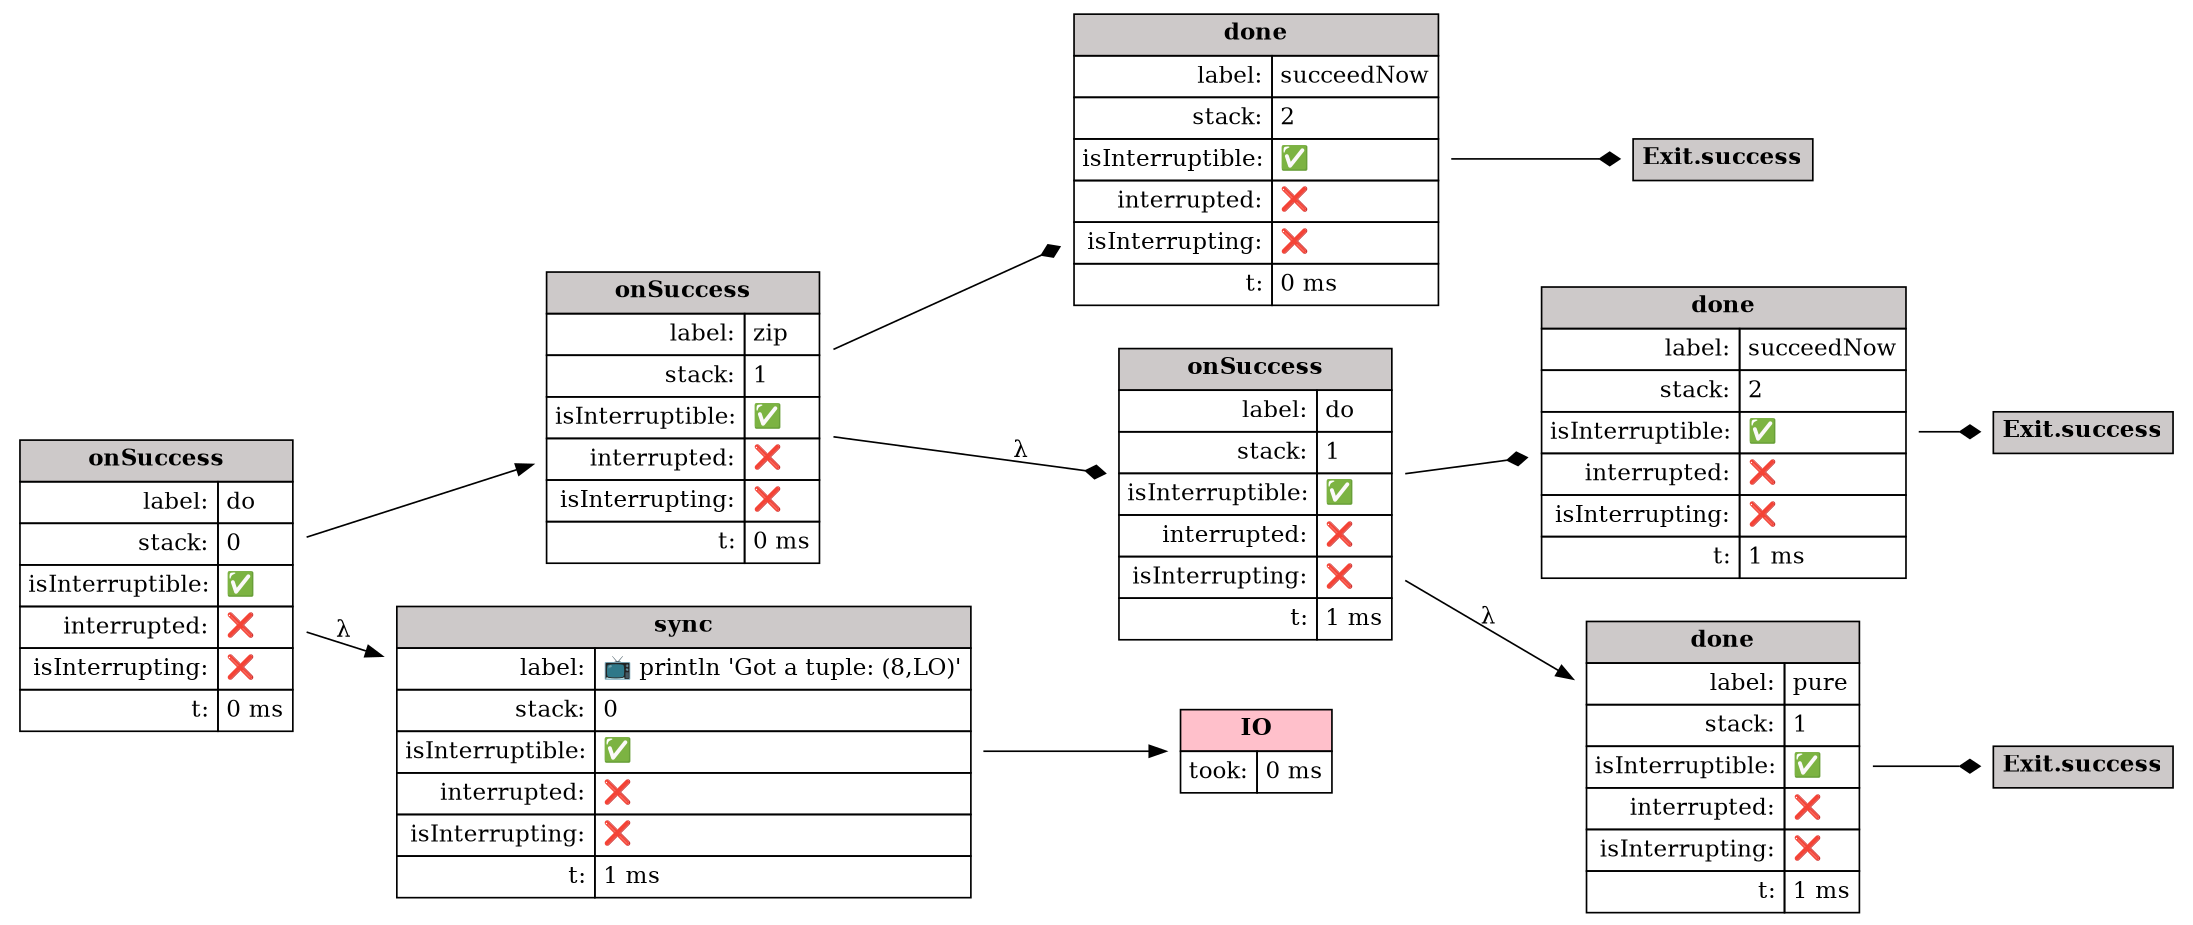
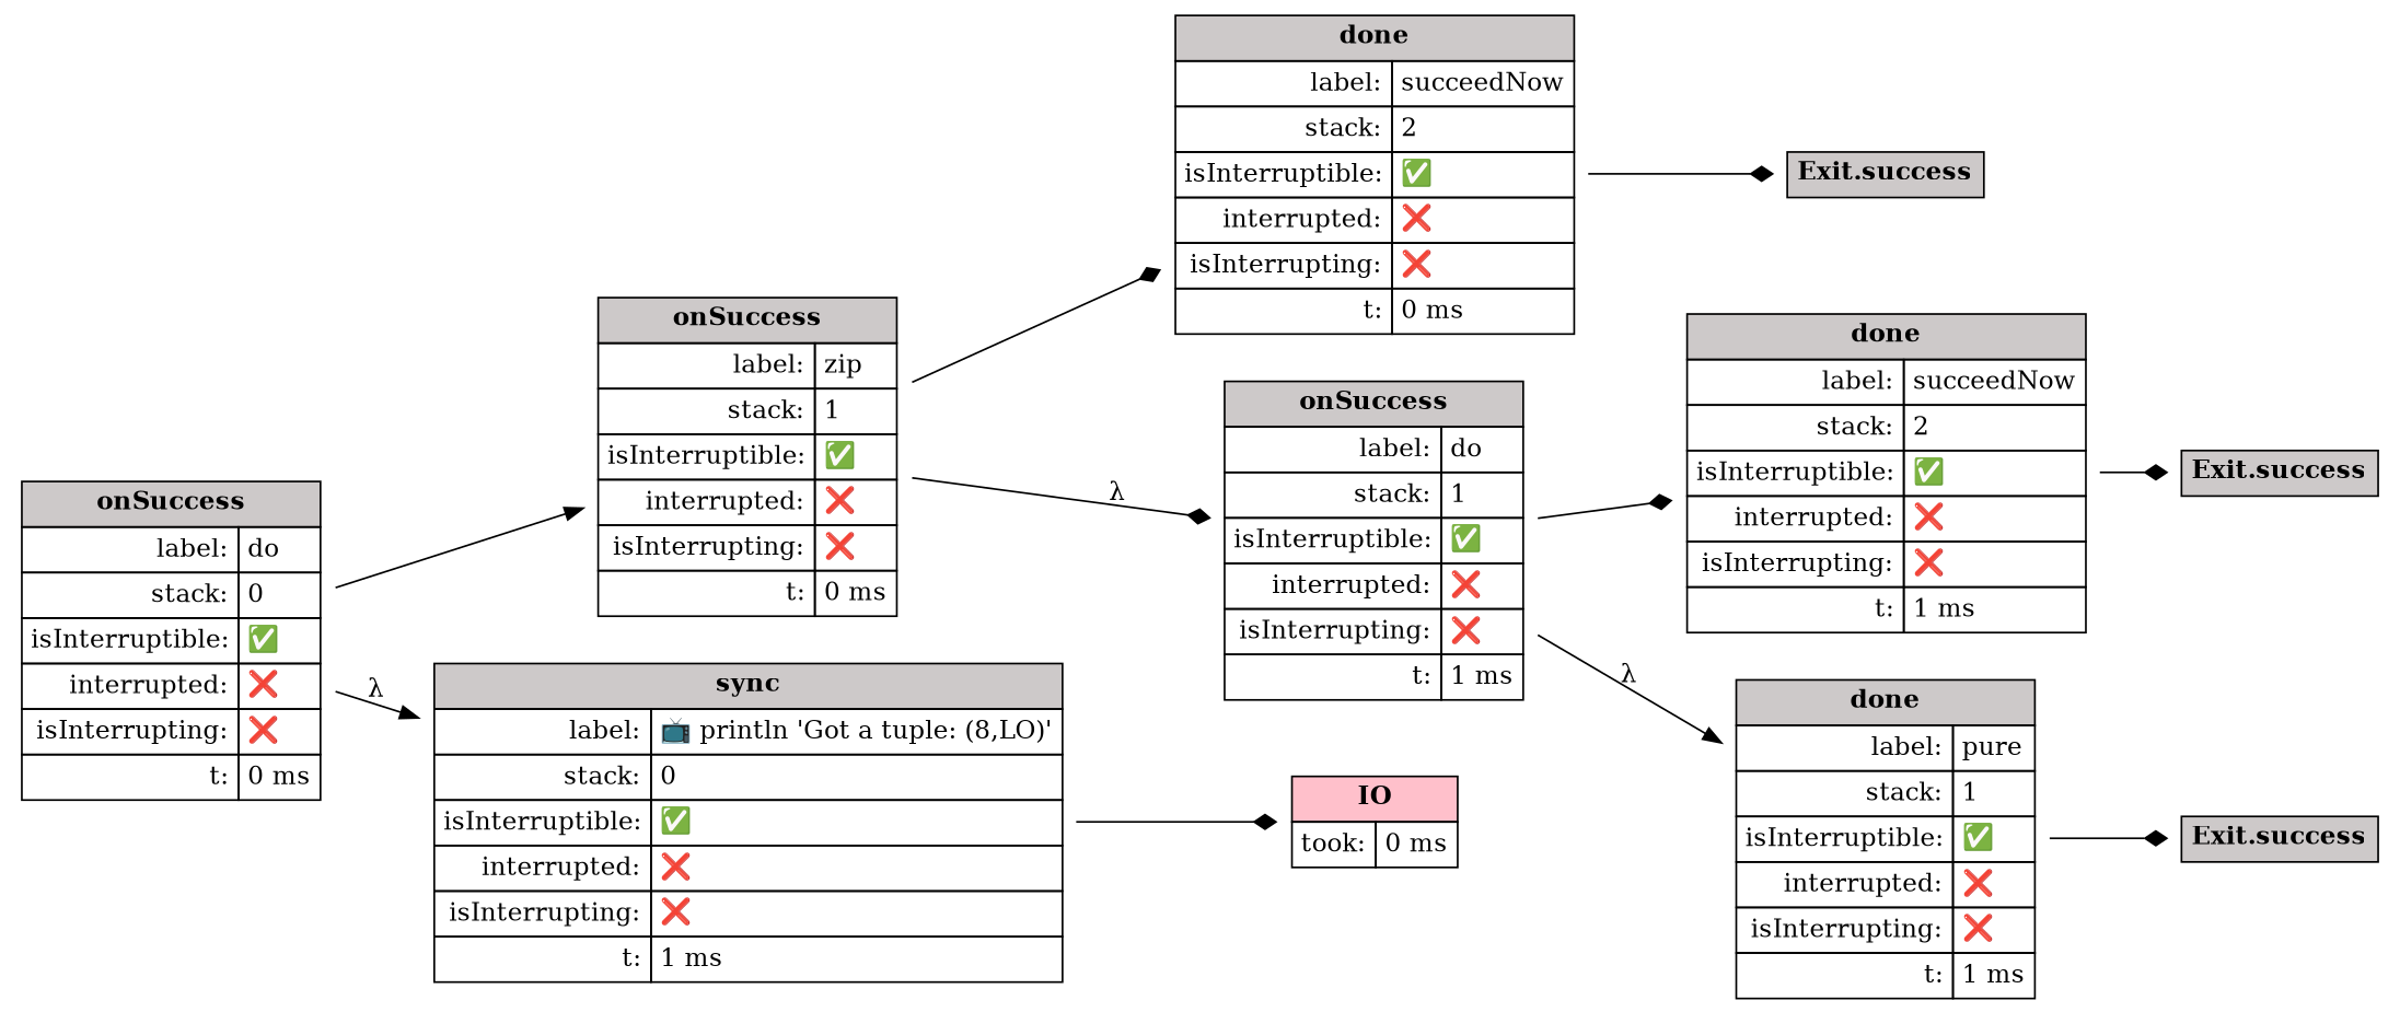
  digraph {
    rankdir=LR
    node [shape=none]
    edge [arrowhead=diamond]
    n1 [label=<<table CELLPADDING="4" BORDER="0" CELLBORDER="1" CELLSPACING="0"><tr><td BGCOLOR="snow3" colspan='2'><b>onSuccess</b></td></tr><tr><td align='right'>label:</td><td align='left'>do</td></tr><tr><td align='right'>stack:</td><td align='left'>0</td></tr><tr><td align='right'>isInterruptible:</td><td align='left'>✅</td></tr><tr><td align='right'>interrupted:</td><td align='left'>❌</td></tr><tr><td align='right'>isInterrupting:</td><td align='left'>❌</td></tr><tr><td align='right'>t:</td><td align='left'>0 ms</td></tr></table>>]
    n2 [label=<<table CELLPADDING="4" BORDER="0" CELLBORDER="1" CELLSPACING="0"><tr><td BGCOLOR="snow3" colspan='2'><b>onSuccess</b></td></tr><tr><td align='right'>label:</td><td align='left'>zip</td></tr><tr><td align='right'>stack:</td><td align='left'>1</td></tr><tr><td align='right'>isInterruptible:</td><td align='left'>✅</td></tr><tr><td align='right'>interrupted:</td><td align='left'>❌</td></tr><tr><td align='right'>isInterrupting:</td><td align='left'>❌</td></tr><tr><td align='right'>t:</td><td align='left'>0 ms</td></tr></table>>]
    n3 [label=<<table CELLPADDING="4" BORDER="0" CELLBORDER="1" CELLSPACING="0"><tr><td BGCOLOR="snow3" colspan='2'><b>sync</b></td></tr><tr><td align='right'>label:</td><td align='left'>📺 println 'Got a tuple: (8,LO)'</td></tr><tr><td align='right'>stack:</td><td align='left'>0</td></tr><tr><td align='right'>isInterruptible:</td><td align='left'>✅</td></tr><tr><td align='right'>interrupted:</td><td align='left'>❌</td></tr><tr><td align='right'>isInterrupting:</td><td align='left'>❌</td></tr><tr><td align='right'>t:</td><td align='left'>1 ms</td></tr></table>>]
    n4 [label=<<table CELLPADDING="4" BORDER="0" CELLBORDER="1" CELLSPACING="0"><tr><td BGCOLOR="snow3" colspan='2'><b>done</b></td></tr><tr><td align='right'>label:</td><td align='left'>succeedNow</td></tr><tr><td align='right'>stack:</td><td align='left'>2</td></tr><tr><td align='right'>isInterruptible:</td><td align='left'>✅</td></tr><tr><td align='right'>interrupted:</td><td align='left'>❌</td></tr><tr><td align='right'>isInterrupting:</td><td align='left'>❌</td></tr><tr><td align='right'>t:</td><td align='left'>0 ms</td></tr></table>>]
    n5 [label=<<table CELLPADDING="4" BORDER="0" CELLBORDER="1" CELLSPACING="0"><tr><td BGCOLOR="snow3" colspan='2'><b>onSuccess</b></td></tr><tr><td align='right'>label:</td><td align='left'>do</td></tr><tr><td align='right'>stack:</td><td align='left'>1</td></tr><tr><td align='right'>isInterruptible:</td><td align='left'>✅</td></tr><tr><td align='right'>interrupted:</td><td align='left'>❌</td></tr><tr><td align='right'>isInterrupting:</td><td align='left'>❌</td></tr><tr><td align='right'>t:</td><td align='left'>1 ms</td></tr></table>>]
    n6 [label=<<table CELLPADDING="4" BORDER="0" CELLBORDER="1" CELLSPACING="0"><tr><td BGCOLOR="snow3" colspan='2'><b>Exit.success</b></td></tr></table>>]
    n7 [label=<<table CELLPADDING="4" BORDER="0" CELLBORDER="1" CELLSPACING="0"><tr><td BGCOLOR="snow3" colspan='2'><b>done</b></td></tr><tr><td align='right'>label:</td><td align='left'>succeedNow</td></tr><tr><td align='right'>stack:</td><td align='left'>2</td></tr><tr><td align='right'>isInterruptible:</td><td align='left'>✅</td></tr><tr><td align='right'>interrupted:</td><td align='left'>❌</td></tr><tr><td align='right'>isInterrupting:</td><td align='left'>❌</td></tr><tr><td align='right'>t:</td><td align='left'>1 ms</td></tr></table>>]
    n8 [label=<<table CELLPADDING="4" BORDER="0" CELLBORDER="1" CELLSPACING="0"><tr><td BGCOLOR="snow3" colspan='2'><b>done</b></td></tr><tr><td align='right'>label:</td><td align='left'>pure</td></tr><tr><td align='right'>stack:</td><td align='left'>1</td></tr><tr><td align='right'>isInterruptible:</td><td align='left'>✅</td></tr><tr><td align='right'>interrupted:</td><td align='left'>❌</td></tr><tr><td align='right'>isInterrupting:</td><td align='left'>❌</td></tr><tr><td align='right'>t:</td><td align='left'>1 ms</td></tr></table>>]
    n9 [label=<<table CELLPADDING="4" BORDER="0" CELLBORDER="1" CELLSPACING="0"><tr><td BGCOLOR="snow3" colspan='2'><b>Exit.success</b></td></tr></table>>]
    n10 [label=<<table CELLPADDING="4" BORDER="0" CELLBORDER="1" CELLSPACING="0"><tr><td BGCOLOR="snow3" colspan='2'><b>Exit.success</b></td></tr></table>>]
    n11 [label=<<table CELLPADDING="4" BORDER="0" CELLBORDER="1" CELLSPACING="0"><tr><td BGCOLOR="pink" colspan='2'><b>IO</b></td></tr><tr><td align='right'>took:</td><td align='left'>0 ms</td></tr></table>>]
    n1 -> n2 [arrowhead=normal]
    n1 -> n3 [label="λ" arrowhead=normal]
    n2 -> n4
    n2 -> n5 [label="λ"]
-   n3 -> n11 [arrowhead=normal]
+   n3 -> n11
    n4 -> n6
    n5 -> n7
    n5 -> n8 [label="λ" arrowhead=normal]
    n7 -> n9
    n8 -> n10
  }
